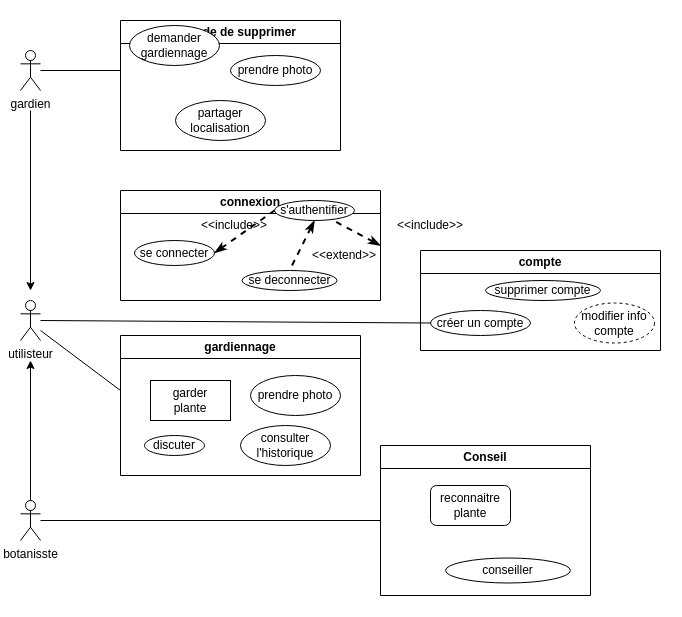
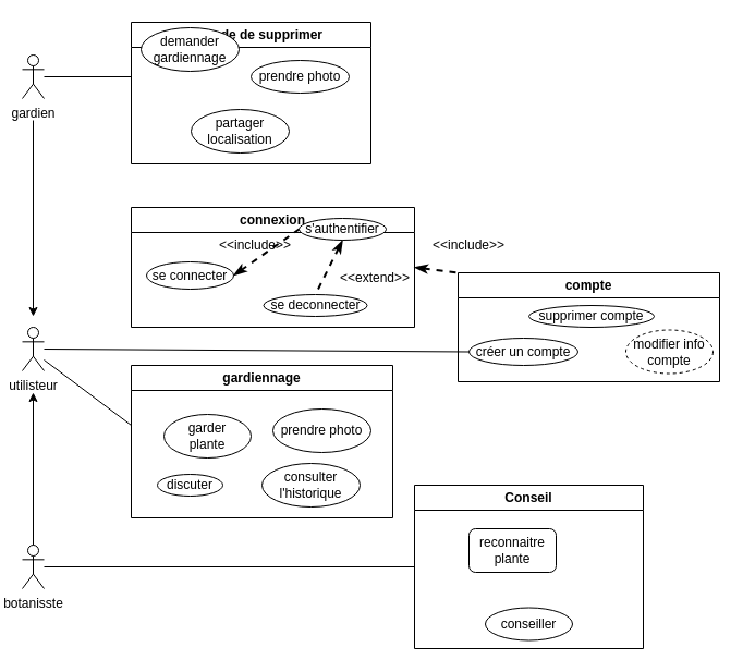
  <mxCell id="0" />
  <mxCell id="1" parent="0" />
  <mxCell id="2" value="utilisteur" style="shape=umlActor;verticalLabelPosition=bottom;verticalAlign=top;html=1;outlineConnect=0;" parent="1" vertex="1"><mxGeometry x="20" y="300" width="20" height="40" as="geometry" /></mxCell>
  <mxCell id="3" value="botanisste" style="shape=umlActor;verticalLabelPosition=bottom;verticalAlign=top;html=1;outlineConnect=0;" parent="1" vertex="1"><mxGeometry x="20" y="500" width="20" height="40" as="geometry" /></mxCell>
  <mxCell id="4" value="connexion" style="swimlane;whiteSpace=wrap;html=1;" parent="1" vertex="1"><mxGeometry x="120" y="190" width="260" height="110" as="geometry" /></mxCell>
  <mxCell id="5" value="s'authentifier" style="ellipse;whiteSpace=wrap;html=1;" parent="4" vertex="1"><mxGeometry x="154" y="10" width="80" height="20" as="geometry" /></mxCell>
  <mxCell id="6" value="se deconnecter" style="ellipse;whiteSpace=wrap;html=1;" parent="4" vertex="1"><mxGeometry x="121.5" y="80" width="95" height="20" as="geometry" /></mxCell>
  <mxCell id="7" value="&amp;lt;&amp;lt;extend&amp;gt;&amp;gt;" style="text;html=1;strokeColor=none;fillColor=none;align=center;verticalAlign=middle;whiteSpace=wrap;rounded=0;" parent="4" vertex="1"><mxGeometry x="194" y="50" width="60" height="30" as="geometry" /></mxCell>
  <mxCell id="8" value="&amp;lt;&amp;lt;include&amp;gt;&amp;gt;" style="text;html=1;strokeColor=none;fillColor=none;align=center;verticalAlign=middle;whiteSpace=wrap;rounded=0;" parent="4" vertex="1"><mxGeometry x="84" y="20" width="60" height="30" as="geometry" /></mxCell>
  <mxCell id="9" value="" style="endArrow=none;dashed=1;html=1;strokeWidth=2;rounded=0;entryX=0;entryY=0.5;entryDx=0;entryDy=0;exitX=1;exitY=0.5;exitDx=0;exitDy=0;startArrow=classicThin;startFill=1;" parent="4" source="10" target="5" edge="1"><mxGeometry width="50" height="50" relative="1" as="geometry"><mxPoint x="149" y="140" as="sourcePoint" /><mxPoint x="199" y="90" as="targetPoint" /></mxGeometry></mxCell>
  <mxCell id="10" value="se connecter" style="ellipse;whiteSpace=wrap;html=1;" parent="4" vertex="1"><mxGeometry x="14" y="50" width="80" height="25" as="geometry" /></mxCell>
  <mxCell id="11" value="" style="endArrow=none;dashed=1;html=1;strokeWidth=2;rounded=0;entryX=0.5;entryY=0;entryDx=0;entryDy=0;exitX=0.5;exitY=1;exitDx=0;exitDy=0;startArrow=classicThin;startFill=1;" parent="4" source="5" target="6" edge="1"><mxGeometry width="50" height="50" relative="1" as="geometry"><mxPoint x="314" y="40" as="sourcePoint" /><mxPoint x="418" y="10" as="targetPoint" /></mxGeometry></mxCell>
  <mxCell id="12" value="compte" style="swimlane;whiteSpace=wrap;html=1;" parent="1" vertex="1"><mxGeometry x="420" y="250" width="240" height="100" as="geometry" /></mxCell>
  <mxCell id="13" value="modifier info compte" style="ellipse;whiteSpace=wrap;html=1;dashed=1;" parent="12" vertex="1"><mxGeometry x="154" y="52.5" width="80" height="40" as="geometry" /></mxCell>
  <mxCell id="14" value="supprimer compte" style="ellipse;whiteSpace=wrap;html=1;" parent="12" vertex="1"><mxGeometry x="65" y="30" width="115" height="20" as="geometry" /></mxCell>
  <mxCell id="15" value="créer un compte" style="ellipse;whiteSpace=wrap;html=1;" parent="12" vertex="1"><mxGeometry x="10" y="60" width="100" height="25" as="geometry" /></mxCell>
  <mxCell id="16" value="&amp;lt;&amp;lt;include&amp;gt;&amp;gt;" style="text;html=1;strokeColor=none;fillColor=none;align=center;verticalAlign=middle;whiteSpace=wrap;rounded=0;" parent="1" vertex="1"><mxGeometry x="400" y="210" width="60" height="30" as="geometry" /></mxCell>
- <mxCell id="17" value="" style="endArrow=none;dashed=1;html=1;strokeWidth=2;rounded=0;exitX=1;exitY=0.5;exitDx=0;exitDy=0;startArrow=classicThin;startFill=1;" parent="1" source="4" target="5" edge="1"><mxGeometry width="50" height="50" relative="1" as="geometry"><mxPoint x="440" y="260" as="sourcePoint" /><mxPoint x="544" y="230" as="targetPoint" /></mxGeometry></mxCell>
+ <mxCell id="17" value="" style="endArrow=none;dashed=1;html=1;strokeWidth=2;rounded=0;entryX=0;entryY=0;entryDx=0;entryDy=0;exitX=1;exitY=0.5;exitDx=0;exitDy=0;startArrow=classicThin;startFill=1;" parent="1" source="4" target="12" edge="1"><mxGeometry width="50" height="50" relative="1" as="geometry"><mxPoint x="440" y="260" as="sourcePoint" /><mxPoint x="544" y="230" as="targetPoint" /></mxGeometry></mxCell>
  <mxCell id="18" value="" style="endArrow=classic;html=1;rounded=0;startArrow=none;" parent="1" edge="1"><mxGeometry width="50" height="50" relative="1" as="geometry"><mxPoint x="30" y="110" as="sourcePoint" /><mxPoint x="30" y="290" as="targetPoint" /></mxGeometry></mxCell>
  <mxCell id="19" value="" style="endArrow=classic;html=1;rounded=0;exitX=0.5;exitY=0;exitDx=0;exitDy=0;exitPerimeter=0;" parent="1" source="3" edge="1"><mxGeometry width="50" height="50" relative="1" as="geometry"><mxPoint x="110" y="350" as="sourcePoint" /><mxPoint x="30" y="360" as="targetPoint" /></mxGeometry></mxCell>
  <mxCell id="20" value="" style="endArrow=none;html=1;rounded=0;entryX=0;entryY=0.5;entryDx=0;entryDy=0;" parent="1" target="15" edge="1"><mxGeometry width="50" height="50" relative="1" as="geometry"><mxPoint x="40" y="320" as="sourcePoint" /><mxPoint x="60" y="270" as="targetPoint" /></mxGeometry></mxCell>
  <mxCell id="21" value="gardien&lt;br&gt;" style="shape=umlActor;verticalLabelPosition=bottom;verticalAlign=top;html=1;outlineConnect=0;" parent="1" vertex="1"><mxGeometry x="20" y="50" width="20" height="40" as="geometry" /></mxCell>
  <mxCell id="22" value="" style="endArrow=none;html=1;rounded=0;exitX=0;exitY=0.5;exitDx=0;exitDy=0;" parent="1" source="34" target="3" edge="1"><mxGeometry width="50" height="50" relative="1" as="geometry"><mxPoint x="310" y="655" as="sourcePoint" /><mxPoint x="460" y="600" as="targetPoint" /></mxGeometry></mxCell>
  <mxCell id="23" value="" style="endArrow=none;html=1;rounded=0;" parent="1" edge="1"><mxGeometry width="50" height="50" relative="1" as="geometry"><mxPoint x="120" y="390" as="sourcePoint" /><mxPoint x="40" y="330" as="targetPoint" /><Array as="points" /></mxGeometry></mxCell>
  <mxCell id="24" value="" style="endArrow=none;html=1;rounded=0;" parent="1" source="21" edge="1"><mxGeometry width="50" height="50" relative="1" as="geometry"><mxPoint x="56" y="129.087" as="sourcePoint" /><mxPoint x="120" y="70" as="targetPoint" /></mxGeometry></mxCell>
  <mxCell id="25" value="gardiennage" style="swimlane;whiteSpace=wrap;html=1;" parent="1" vertex="1"><mxGeometry x="120" y="335" width="240" height="140" as="geometry" /></mxCell>
  <mxCell id="26" value="consulter l'historique" style="ellipse;whiteSpace=wrap;html=1;" parent="25" vertex="1"><mxGeometry x="120" y="90" width="90" height="40" as="geometry" /></mxCell>
  <mxCell id="27" value="discuter" style="ellipse;whiteSpace=wrap;html=1;" parent="25" vertex="1"><mxGeometry x="24" y="100" width="60" height="20" as="geometry" /></mxCell>
  <mxCell id="28" value="prendre photo" style="ellipse;whiteSpace=wrap;html=1;" parent="25" vertex="1"><mxGeometry x="130" y="40" width="90" height="40" as="geometry" /></mxCell>
- <mxCell id="29" value="garder&lt;br&gt;plante" style="whiteSpace=wrap;html=1;rounded=0;" parent="25" vertex="1"><mxGeometry x="30" y="45" width="80" height="40" as="geometry" /></mxCell>
+ <mxCell id="29" value="garder&lt;br&gt;plante" style="ellipse;whiteSpace=wrap;html=1;" parent="25" vertex="1"><mxGeometry x="30" y="45" width="80" height="40" as="geometry" /></mxCell>
  <mxCell id="30" value="demande de supprimer" style="swimlane;whiteSpace=wrap;html=1;startSize=23;" parent="1" vertex="1"><mxGeometry x="120" y="20" width="220" height="130" as="geometry" /></mxCell>
  <mxCell id="31" value="demander&lt;br&gt;gardiennage" style="ellipse;whiteSpace=wrap;html=1;" parent="30" vertex="1"><mxGeometry x="9" y="5" width="90" height="40" as="geometry" /></mxCell>
  <mxCell id="32" value="prendre photo" style="ellipse;whiteSpace=wrap;html=1;" parent="30" vertex="1"><mxGeometry x="110" y="35" width="90" height="30" as="geometry" /></mxCell>
  <mxCell id="33" value="partager localisation" style="ellipse;whiteSpace=wrap;html=1;" parent="30" vertex="1"><mxGeometry x="55" y="80" width="90" height="40" as="geometry" /></mxCell>
  <mxCell id="34" value="Conseil" style="swimlane;whiteSpace=wrap;html=1;" parent="1" vertex="1"><mxGeometry x="380" y="445" width="210" height="150" as="geometry" /></mxCell>
- <mxCell id="35" value="conseiller" style="ellipse;whiteSpace=wrap;html=1;" parent="34" vertex="1"><mxGeometry x="65" y="112.5" width="125" height="25" as="geometry" /></mxCell>
+ <mxCell id="35" value="conseiller" style="ellipse;whiteSpace=wrap;html=1;" parent="34" vertex="1"><mxGeometry x="65" y="112.5" width="80" height="30" as="geometry" /></mxCell>
  <mxCell id="36" value="reconnaitre&lt;br&gt;plante" style="whiteSpace=wrap;html=1;rounded=1;" parent="34" vertex="1"><mxGeometry x="50" y="40" width="80" height="40" as="geometry" /></mxCell>
